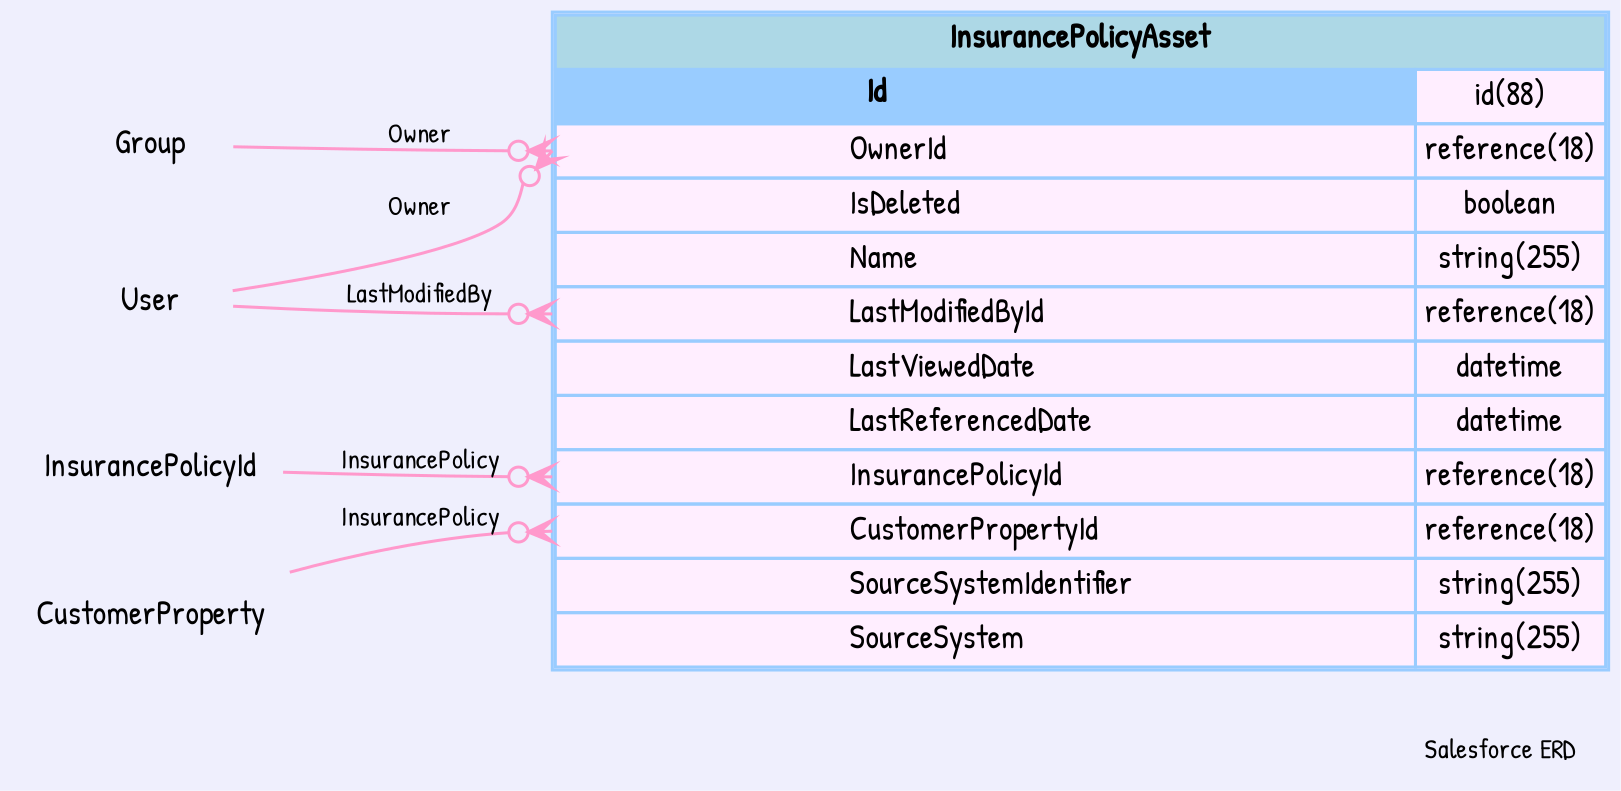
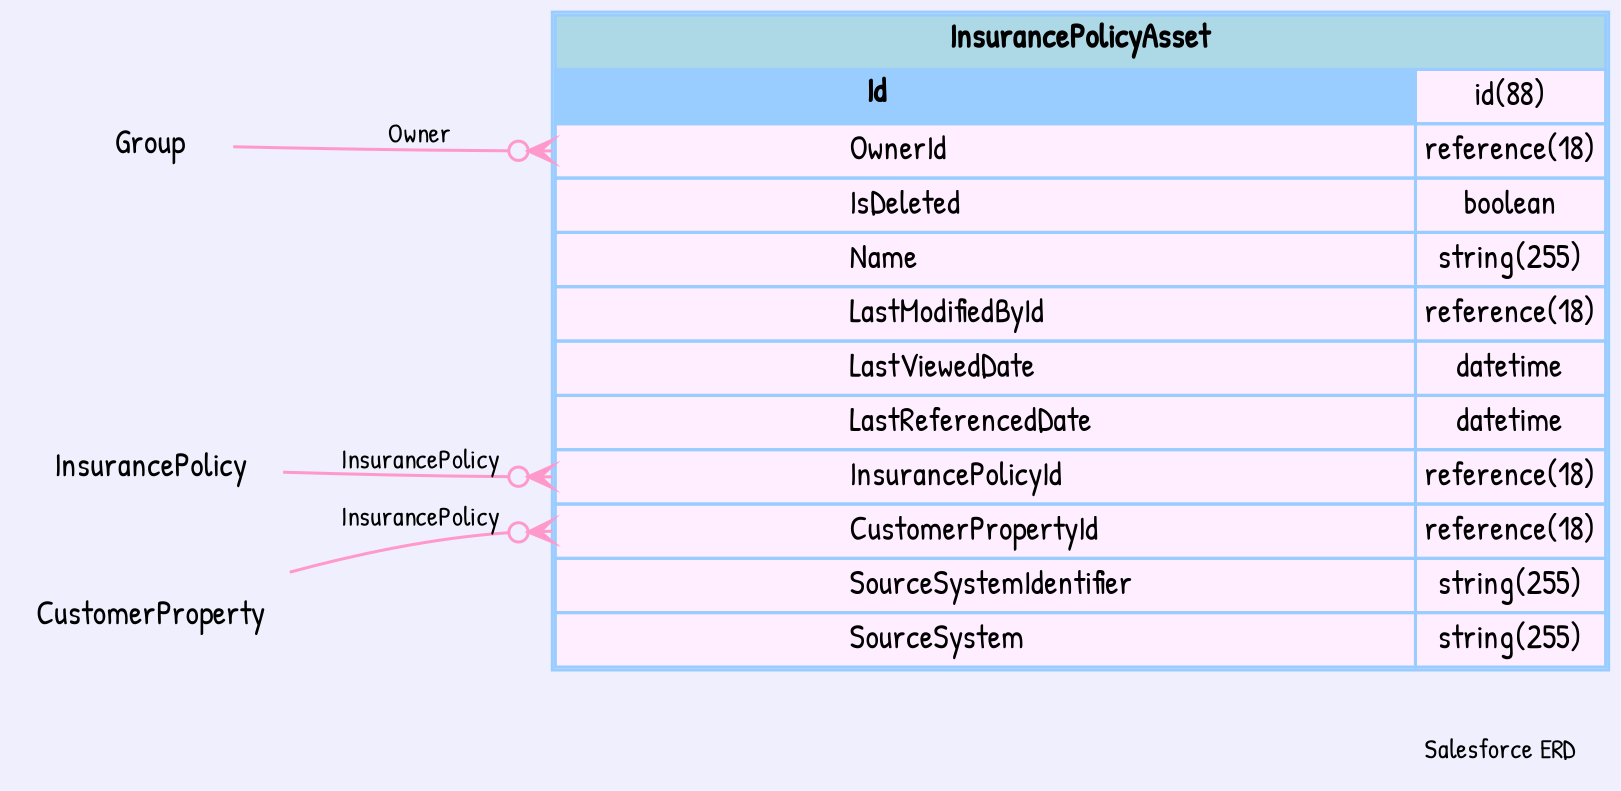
  digraph {
    bgcolor="#efeffd"
    fontname="Patrick Hand"
    fontsize=9
    label="Salesforce ERD "
    labeljust=r
    nodesep=0.18
    rankdir=RL
    ranksep=0.46
    node [color="#99ccff" fontname="Patrick Hand" fontsize=11 shape=plaintext]
    edge [arrowhead=none arrowsize=0.8 arrowtail=crowodot color="#ff99cc" dir=back fontname="Patrick Hand" fontsize=9 headport="Id:e" tailport="OwnerId:w"]
    n1 [label=<                 <table border="1" cellborder="1" cellspacing="0" bgcolor="#ffeeff" >                      <tr><td colspan="3" bgcolor="lightblue"><b>InsurancePolicyAsset</b></td></tr>              <tr>                                         <td  bgcolor="#99ccff" port="Id" align="left">                                            <b>Id</b>                                         </td><td>id(88)</td></tr> <tr>                                          <td port="OwnerId" align="left">                                          OwnerId                                        </td><td>reference(18)</td></tr> <tr>                                          <td port="IsDeleted" align="left">                                          IsDeleted                                        </td><td>boolean</td></tr> <tr>                                          <td port="Name" align="left">                                          Name                                        </td><td>string(255)</td></tr> <tr>                                          <td port="LastModifiedById" align="left">                                          LastModifiedById                                        </td><td>reference(18)</td></tr> <tr>                                          <td port="LastViewedDate" align="left">                                          LastViewedDate                                        </td><td>datetime</td></tr> <tr>                                          <td port="LastReferencedDate" align="left">                                          LastReferencedDate                                        </td><td>datetime</td></tr> <tr>                                          <td port="InsurancePolicyId" align="left">                                          InsurancePolicyId                                        </td><td>reference(18)</td></tr> <tr>                                          <td port="CustomerPropertyId" align="left">                                          CustomerPropertyId                                        </td><td>reference(18)</td></tr> <tr>                                          <td port="SourceSystemIdentifier" align="left">                                          SourceSystemIdentifier                                        </td><td>string(255)</td></tr> <tr>                                          <td port="SourceSystem" align="left">                                          SourceSystem                                        </td><td>string(255)</td></tr>                             </table>                 > margin=0 shape=none]
    Group
-   User
-   InsurancePolicy [label=InsurancePolicyId]
+   InsurancePolicy
    CustomerProperty
    n1 -> Group [label=Owner]
-   n1 -> User [label=Owner]
-   n1 -> User [label=LastModifiedBy tailport="LastModifiedById:w"]
    n1 -> InsurancePolicy [label=InsurancePolicy tailport="InsurancePolicyId:w"]
    n1 -> CustomerProperty [label=InsurancePolicy tailport="CustomerPropertyId:w"]
  }
